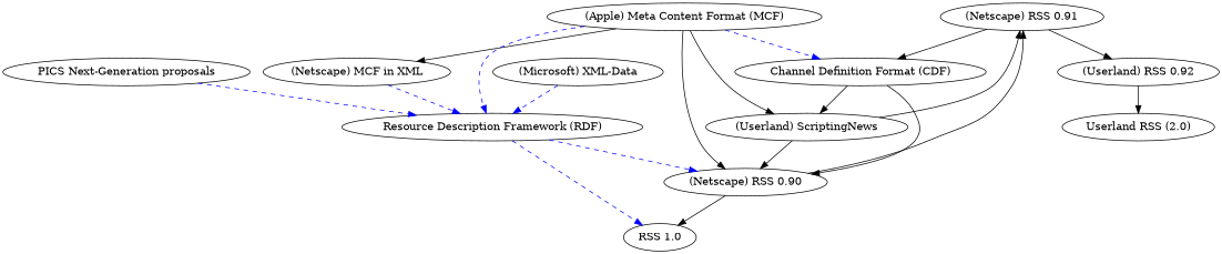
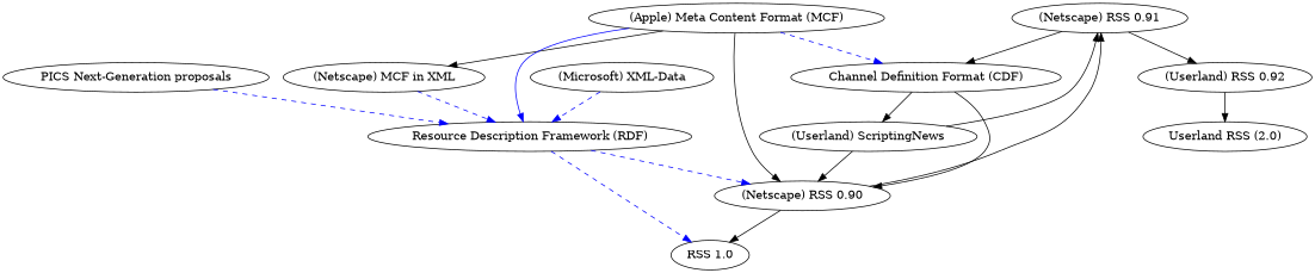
  digraph {
    n1 [label="(Netscape) RSS 0.91"]
    n2 [label="(Userland) RSS 0.92"]
    n3 [label="Channel Definition Format (CDF)"]
    n4 [label="Userland RSS (2.0)"]
    n5 [label="(Netscape) MCF in XML"]
    n6 [label="Resource Description Framework (RDF)"]
    n7 [label="(Netscape) RSS 0.90"]
    n8 [label="RSS 1.0"]
    n9 [label="(Apple) Meta Content Format (MCF)"]
    n10 [label="(Userland) ScriptingNews"]
    n11 [label="PICS Next-Generation proposals"]
    n12 [label="(Microsoft) XML-Data"]
    n1 -> n2
    n1 -> n3
    n2 -> n4
    n3 -> n7
    n3 -> n10
    n5 -> n6 [color=blue style=dashed]
    n6 -> n7 [color=blue style=dashed]
    n6 -> n8 [color=blue style=dashed]
    n7 -> n1
    n7 -> n8
    n9 -> n3 [color=blue style=dashed]
    n9 -> n5
-   n9 -> n6 [color=blue style=dashed]
+   n9 -> n6 [color=blue style=solid]
    n9 -> n7
-   n9 -> n10
    n10 -> n1
    n10 -> n7
    n11 -> n6 [color=blue style=dashed]
    n12 -> n6 [color=blue style=dashed]
  }
